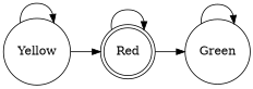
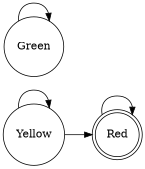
  digraph {
    rankdir=LR
    node [shape=circle]
    Red [shape=doublecircle]
    Green
    Yellow
    Red -> Red
-   Red -> Green
    Green -> Green
    Yellow -> Red
    Yellow -> Yellow
  }
